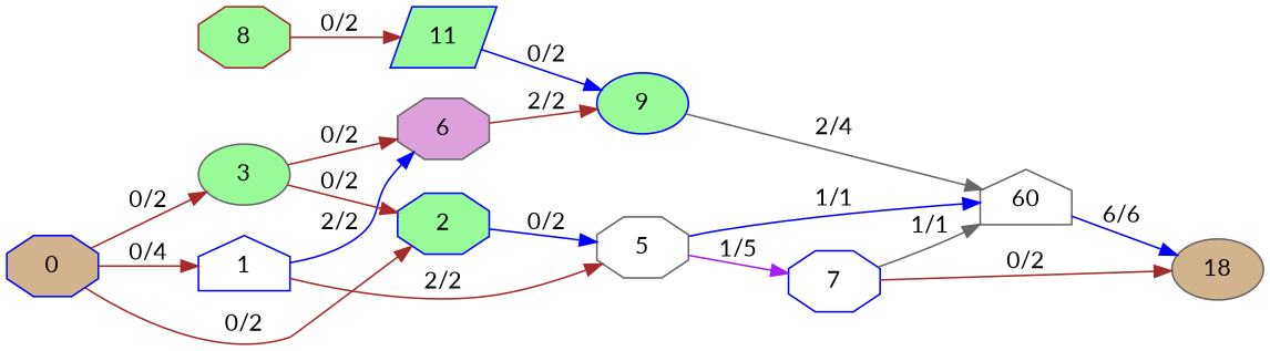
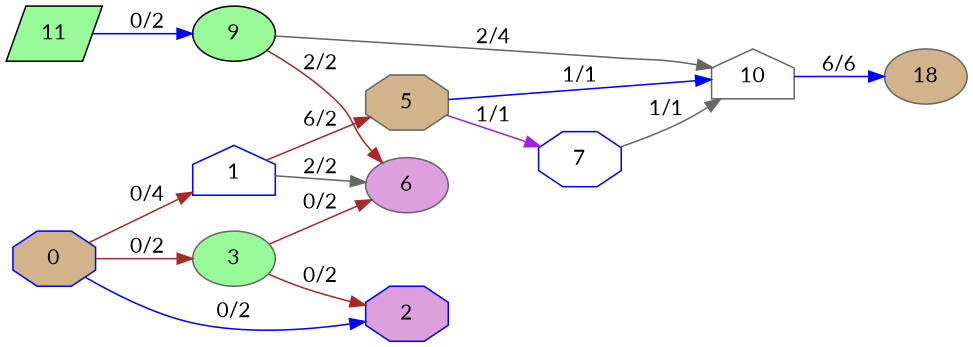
  digraph {
    fontname=Lato
    rankdir=LR
    node [color=gray40 fillcolor=palegreen fontname=Lato shape=octagon style=filled]
    edge [color=brown fontname=Lato]
    1 [color=blue fillcolor=white shape=house]
-   6 [fillcolor=plum]
-   5 [fillcolor=white]
-   9 [color=blue shape=ellipse]
-   10 [fillcolor=white shape=house label=60]
+   6 [fillcolor=plum shape=ellipse]
+   5 [fillcolor=tan]
+   9 [color=black shape=ellipse]
+   10 [fillcolor=white shape=house]
    7 [color=blue fillcolor=white]
    n7 [fillcolor=tan label=18 shape=ellipse]
    0 [color=blue fillcolor=tan]
    3 [shape=ellipse]
-   2 [color=blue]
-   8 [color=brown]
-   11 [color=blue shape=parallelogram]
-   1 -> 6 [color=blue label="2/2"]
-   1 -> 5 [label="2/2"]
-   6 -> 9 [label="2/2"]
+   2 [color=blue fillcolor=plum]
+   11 [color=black shape=parallelogram]
+   1 -> 6 [color=gray40 label="2/2"]
+   1 -> 5 [label="6/2"]
+   9 -> 6 [label="2/2"]
    5 -> 10 [color=blue label="1/1"]
-   5 -> 7 [color=purple label="1/5"]
+   5 -> 7 [color=purple label="1/1"]
    9 -> 10 [color=gray40 label="2/4"]
    10 -> n7 [color=blue label="6/6"]
    7 -> 10 [color=gray40 label="1/1"]
-   7 -> n7 [label="0/2"]
    0 -> 1 [label="0/4"]
    0 -> 3 [label="0/2"]
-   0 -> 2 [label="0/2"]
+   0 -> 2 [color=blue label="0/2"]
    3 -> 6 [label="0/2"]
    3 -> 2 [label="0/2"]
-   2 -> 5 [color=blue label="0/2"]
-   8 -> 11 [label="0/2"]
    11 -> 9 [color=blue label="0/2"]
  }
